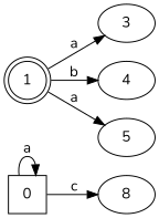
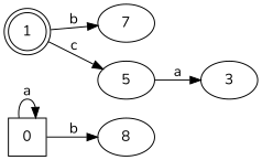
  digraph {
    fontname=Nunito
    rankdir=LR
    node [fontname=Nunito]
    edge [fontname=Nunito]
    0 [shape=square]
    n2 [label=8]
    1 [shape=doublecircle]
    3
-   4
+   4 [label=7]
    5
    0 -> 0 [label=a]
-   0 -> n2 [label=c]
-   1 -> 3 [label=a]
+   0 -> n2 [label=b]
+   5 -> 3 [label=a]
    1 -> 4 [label=b]
-   1 -> 5 [label=a]
+   1 -> 5 [label=c]
  }
